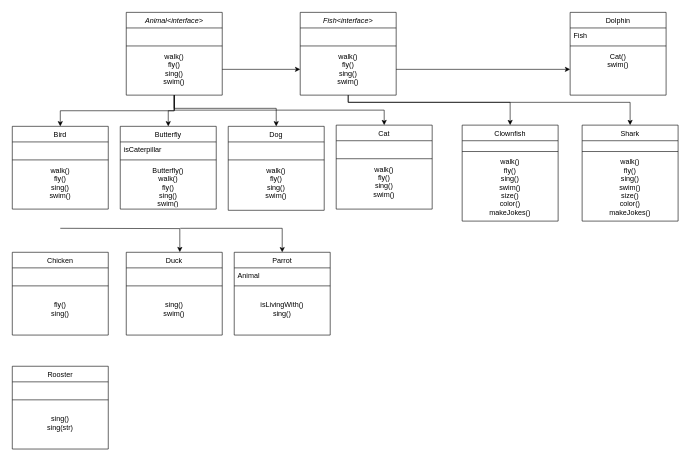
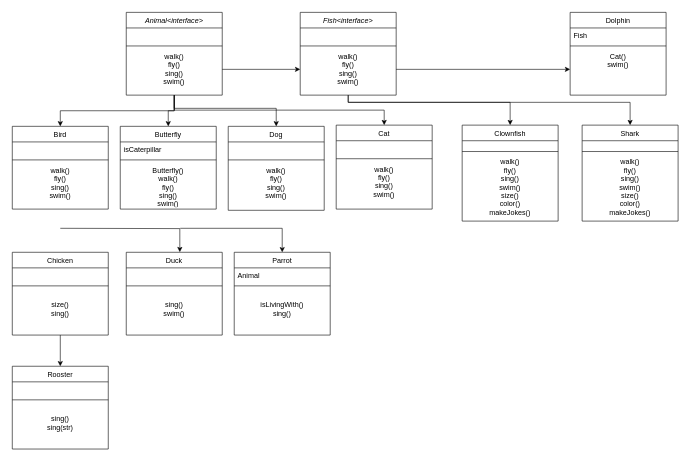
  <mxCell id="0" />
  <mxCell id="1" parent="0" />
  <mxCell id="2" style="edgeStyle=orthogonalEdgeStyle;rounded=0;orthogonalLoop=1;jettySize=auto;html=1;exitX=0.5;exitY=1;exitDx=0;exitDy=0;entryX=0.5;entryY=0;entryDx=0;entryDy=0;" edge="1" parent="1" source="6" target="10"><mxGeometry relative="1" as="geometry" /></mxCell>
  <mxCell id="3" style="edgeStyle=orthogonalEdgeStyle;rounded=0;orthogonalLoop=1;jettySize=auto;html=1;exitX=0.5;exitY=1;exitDx=0;exitDy=0;entryX=0.5;entryY=0;entryDx=0;entryDy=0;" edge="1" parent="1" source="6" target="53"><mxGeometry relative="1" as="geometry" /></mxCell>
  <mxCell id="4" style="edgeStyle=orthogonalEdgeStyle;rounded=0;orthogonalLoop=1;jettySize=auto;html=1;" edge="1" parent="1" source="6" target="57"><mxGeometry relative="1" as="geometry"><Array as="points"><mxPoint x="290" y="180" /><mxPoint x="460" y="180" /></Array></mxGeometry></mxCell>
  <mxCell id="5" style="edgeStyle=orthogonalEdgeStyle;rounded=0;orthogonalLoop=1;jettySize=auto;html=1;exitX=0.5;exitY=1;exitDx=0;exitDy=0;entryX=0.5;entryY=0;entryDx=0;entryDy=0;" edge="1" parent="1" source="6" target="61"><mxGeometry relative="1" as="geometry" /></mxCell>
  <mxCell id="6" value="Animal&lt;interface&gt;" style="swimlane;fontStyle=2;align=center;verticalAlign=top;childLayout=stackLayout;horizontal=1;startSize=26;horizontalStack=0;resizeParent=1;resizeLast=0;collapsible=1;marginBottom=0;rounded=0;shadow=0;strokeWidth=1;" parent="1" vertex="1"><mxGeometry x="210" y="20" width="160" height="138" as="geometry"><mxRectangle x="230" y="140" width="160" height="26" as="alternateBounds" /></mxGeometry></mxCell>
  <mxCell id="7" value="  " style="text;align=left;verticalAlign=top;spacingLeft=4;spacingRight=4;overflow=hidden;rotatable=0;points=[[0,0.5],[1,0.5]];portConstraint=eastwest;rounded=0;shadow=0;html=0;" parent="6" vertex="1"><mxGeometry y="26" width="160" height="26" as="geometry" /></mxCell>
  <mxCell id="8" value="" style="line;html=1;strokeWidth=1;align=left;verticalAlign=middle;spacingTop=-1;spacingLeft=3;spacingRight=3;rotatable=0;labelPosition=right;points=[];portConstraint=eastwest;" parent="6" vertex="1"><mxGeometry y="52" width="160" height="8" as="geometry" /></mxCell>
  <mxCell id="9" value="walk()&#10;fly()&#10;sing()&#10;swim()" style="text;align=center;verticalAlign=top;spacingLeft=4;spacingRight=4;overflow=hidden;rotatable=0;points=[[0,0.5],[1,0.5]];portConstraint=eastwest;" parent="6" vertex="1"><mxGeometry y="60" width="160" height="70" as="geometry" /></mxCell>
  <mxCell id="10" value="Bird" style="swimlane;fontStyle=0;align=center;verticalAlign=top;childLayout=stackLayout;horizontal=1;startSize=26;horizontalStack=0;resizeParent=1;resizeLast=0;collapsible=1;marginBottom=0;rounded=0;shadow=0;strokeWidth=1;" parent="1" vertex="1"><mxGeometry x="20" y="210" width="160" height="138" as="geometry"><mxRectangle x="130" y="380" width="160" height="26" as="alternateBounds" /></mxGeometry></mxCell>
  <mxCell id="11" value=" " style="text;align=left;verticalAlign=top;spacingLeft=4;spacingRight=4;overflow=hidden;rotatable=0;points=[[0,0.5],[1,0.5]];portConstraint=eastwest;" parent="10" vertex="1"><mxGeometry y="26" width="160" height="26" as="geometry" /></mxCell>
  <mxCell id="12" value="" style="line;html=1;strokeWidth=1;align=left;verticalAlign=middle;spacingTop=-1;spacingLeft=3;spacingRight=3;rotatable=0;labelPosition=right;points=[];portConstraint=eastwest;" parent="10" vertex="1"><mxGeometry y="52" width="160" height="8" as="geometry" /></mxCell>
  <mxCell id="13" value="walk()&#10;fly()&#10;sing()&#10;swim()" style="text;align=center;verticalAlign=top;spacingLeft=4;spacingRight=4;overflow=hidden;rotatable=0;points=[[0,0.5],[1,0.5]];portConstraint=eastwest;" vertex="1" parent="10"><mxGeometry y="60" width="160" height="70" as="geometry" /></mxCell>
  <mxCell id="14" value="Duck" style="swimlane;fontStyle=0;align=center;verticalAlign=top;childLayout=stackLayout;horizontal=1;startSize=26;horizontalStack=0;resizeParent=1;resizeLast=0;collapsible=1;marginBottom=0;rounded=0;shadow=0;strokeWidth=1;" vertex="1" parent="1"><mxGeometry x="210" y="420" width="160" height="138" as="geometry"><mxRectangle x="130" y="380" width="160" height="26" as="alternateBounds" /></mxGeometry></mxCell>
  <mxCell id="15" value=" " style="text;align=left;verticalAlign=top;spacingLeft=4;spacingRight=4;overflow=hidden;rotatable=0;points=[[0,0.5],[1,0.5]];portConstraint=eastwest;" vertex="1" parent="14"><mxGeometry y="26" width="160" height="26" as="geometry" /></mxCell>
  <mxCell id="16" value="" style="line;html=1;strokeWidth=1;align=left;verticalAlign=middle;spacingTop=-1;spacingLeft=3;spacingRight=3;rotatable=0;labelPosition=right;points=[];portConstraint=eastwest;" vertex="1" parent="14"><mxGeometry y="52" width="160" height="8" as="geometry" /></mxCell>
  <mxCell id="17" value="&#10;sing()&#10;swim()" style="text;align=center;verticalAlign=top;spacingLeft=4;spacingRight=4;overflow=hidden;rotatable=0;points=[[0,0.5],[1,0.5]];portConstraint=eastwest;" vertex="1" parent="14"><mxGeometry y="60" width="160" height="70" as="geometry" /></mxCell>
+ <mxCell id="18" style="edgeStyle=orthogonalEdgeStyle;rounded=0;orthogonalLoop=1;jettySize=auto;html=1;" edge="1" parent="1" source="19" target="23"><mxGeometry relative="1" as="geometry" /></mxCell>
  <mxCell id="19" value="Chicken" style="swimlane;fontStyle=0;align=center;verticalAlign=top;childLayout=stackLayout;horizontal=1;startSize=26;horizontalStack=0;resizeParent=1;resizeLast=0;collapsible=1;marginBottom=0;rounded=0;shadow=0;strokeWidth=1;" vertex="1" parent="1"><mxGeometry x="20" y="420" width="160" height="138" as="geometry"><mxRectangle x="130" y="380" width="160" height="26" as="alternateBounds" /></mxGeometry></mxCell>
  <mxCell id="20" value=" " style="text;align=left;verticalAlign=top;spacingLeft=4;spacingRight=4;overflow=hidden;rotatable=0;points=[[0,0.5],[1,0.5]];portConstraint=eastwest;" vertex="1" parent="19"><mxGeometry y="26" width="160" height="26" as="geometry" /></mxCell>
  <mxCell id="21" value="" style="line;html=1;strokeWidth=1;align=left;verticalAlign=middle;spacingTop=-1;spacingLeft=3;spacingRight=3;rotatable=0;labelPosition=right;points=[];portConstraint=eastwest;" vertex="1" parent="19"><mxGeometry y="52" width="160" height="8" as="geometry" /></mxCell>
- <mxCell id="22" value="&#10;fly()&#10;sing()&#10;" style="text;align=center;verticalAlign=top;spacingLeft=4;spacingRight=4;overflow=hidden;rotatable=0;points=[[0,0.5],[1,0.5]];portConstraint=eastwest;" vertex="1" parent="19"><mxGeometry y="60" width="160" height="70" as="geometry" /></mxCell>
+ <mxCell id="22" value="&#10;size()&#10;sing()&#10;" style="text;align=center;verticalAlign=top;spacingLeft=4;spacingRight=4;overflow=hidden;rotatable=0;points=[[0,0.5],[1,0.5]];portConstraint=eastwest;" vertex="1" parent="19"><mxGeometry y="60" width="160" height="70" as="geometry" /></mxCell>
  <mxCell id="23" value="Rooster" style="swimlane;fontStyle=0;align=center;verticalAlign=top;childLayout=stackLayout;horizontal=1;startSize=26;horizontalStack=0;resizeParent=1;resizeLast=0;collapsible=1;marginBottom=0;rounded=0;shadow=0;strokeWidth=1;" vertex="1" parent="1"><mxGeometry x="20" y="610" width="160" height="138" as="geometry"><mxRectangle x="130" y="380" width="160" height="26" as="alternateBounds" /></mxGeometry></mxCell>
  <mxCell id="24" value=" " style="text;align=left;verticalAlign=top;spacingLeft=4;spacingRight=4;overflow=hidden;rotatable=0;points=[[0,0.5],[1,0.5]];portConstraint=eastwest;" vertex="1" parent="23"><mxGeometry y="26" width="160" height="26" as="geometry" /></mxCell>
  <mxCell id="25" value="" style="line;html=1;strokeWidth=1;align=left;verticalAlign=middle;spacingTop=-1;spacingLeft=3;spacingRight=3;rotatable=0;labelPosition=right;points=[];portConstraint=eastwest;" vertex="1" parent="23"><mxGeometry y="52" width="160" height="8" as="geometry" /></mxCell>
  <mxCell id="26" value="&#10;sing()&#10;sing(str)" style="text;align=center;verticalAlign=top;spacingLeft=4;spacingRight=4;overflow=hidden;rotatable=0;points=[[0,0.5],[1,0.5]];portConstraint=eastwest;" vertex="1" parent="23"><mxGeometry y="60" width="160" height="70" as="geometry" /></mxCell>
  <mxCell id="27" style="edgeStyle=orthogonalEdgeStyle;rounded=0;orthogonalLoop=1;jettySize=auto;html=1;entryX=0.558;entryY=-0.002;entryDx=0;entryDy=0;entryPerimeter=0;" edge="1" parent="1" target="14"><mxGeometry relative="1" as="geometry"><mxPoint x="100" y="380" as="sourcePoint" /></mxGeometry></mxCell>
  <mxCell id="28" style="edgeStyle=orthogonalEdgeStyle;rounded=0;orthogonalLoop=1;jettySize=auto;html=1;" edge="1" parent="1" target="29"><mxGeometry relative="1" as="geometry"><mxPoint x="300" y="380" as="sourcePoint" /><Array as="points"><mxPoint x="470" y="380" /></Array></mxGeometry></mxCell>
  <mxCell id="29" value="Parrot" style="swimlane;fontStyle=0;align=center;verticalAlign=top;childLayout=stackLayout;horizontal=1;startSize=26;horizontalStack=0;resizeParent=1;resizeLast=0;collapsible=1;marginBottom=0;rounded=0;shadow=0;strokeWidth=1;" vertex="1" parent="1"><mxGeometry x="390" y="420" width="160" height="138" as="geometry"><mxRectangle x="130" y="380" width="160" height="26" as="alternateBounds" /></mxGeometry></mxCell>
  <mxCell id="30" value="Animal" style="text;align=left;verticalAlign=top;spacingLeft=4;spacingRight=4;overflow=hidden;rotatable=0;points=[[0,0.5],[1,0.5]];portConstraint=eastwest;" vertex="1" parent="29"><mxGeometry y="26" width="160" height="26" as="geometry" /></mxCell>
  <mxCell id="31" value="" style="line;html=1;strokeWidth=1;align=left;verticalAlign=middle;spacingTop=-1;spacingLeft=3;spacingRight=3;rotatable=0;labelPosition=right;points=[];portConstraint=eastwest;" vertex="1" parent="29"><mxGeometry y="52" width="160" height="8" as="geometry" /></mxCell>
  <mxCell id="32" value="&#10;isLivingWith()&#10;sing()" style="text;align=center;verticalAlign=top;spacingLeft=4;spacingRight=4;overflow=hidden;rotatable=0;points=[[0,0.5],[1,0.5]];portConstraint=eastwest;" vertex="1" parent="29"><mxGeometry y="60" width="160" height="70" as="geometry" /></mxCell>
  <mxCell id="33" style="edgeStyle=orthogonalEdgeStyle;rounded=0;orthogonalLoop=1;jettySize=auto;html=1;entryX=0.5;entryY=0;entryDx=0;entryDy=0;exitX=0.5;exitY=1;exitDx=0;exitDy=0;" edge="1" parent="1" source="35" target="40"><mxGeometry relative="1" as="geometry"><Array as="points"><mxPoint x="580" y="170" /><mxPoint x="1050" y="170" /></Array></mxGeometry></mxCell>
  <mxCell id="34" style="edgeStyle=orthogonalEdgeStyle;rounded=0;orthogonalLoop=1;jettySize=auto;html=1;exitX=0.5;exitY=1;exitDx=0;exitDy=0;" edge="1" parent="1" source="35" target="44"><mxGeometry relative="1" as="geometry"><Array as="points"><mxPoint x="580" y="170" /><mxPoint x="850" y="170" /></Array></mxGeometry></mxCell>
  <mxCell id="35" value="Fish&lt;interface&gt;" style="swimlane;fontStyle=2;align=center;verticalAlign=top;childLayout=stackLayout;horizontal=1;startSize=26;horizontalStack=0;resizeParent=1;resizeLast=0;collapsible=1;marginBottom=0;rounded=0;shadow=0;strokeWidth=1;" vertex="1" parent="1"><mxGeometry x="500" y="20" width="160" height="138" as="geometry"><mxRectangle x="230" y="140" width="160" height="26" as="alternateBounds" /></mxGeometry></mxCell>
  <mxCell id="36" value="  " style="text;align=left;verticalAlign=top;spacingLeft=4;spacingRight=4;overflow=hidden;rotatable=0;points=[[0,0.5],[1,0.5]];portConstraint=eastwest;rounded=0;shadow=0;html=0;" vertex="1" parent="35"><mxGeometry y="26" width="160" height="26" as="geometry" /></mxCell>
  <mxCell id="37" value="" style="line;html=1;strokeWidth=1;align=left;verticalAlign=middle;spacingTop=-1;spacingLeft=3;spacingRight=3;rotatable=0;labelPosition=right;points=[];portConstraint=eastwest;" vertex="1" parent="35"><mxGeometry y="52" width="160" height="8" as="geometry" /></mxCell>
  <mxCell id="38" value="walk()&#10;fly()&#10;sing()&#10;swim()" style="text;align=center;verticalAlign=top;spacingLeft=4;spacingRight=4;overflow=hidden;rotatable=0;points=[[0,0.5],[1,0.5]];portConstraint=eastwest;" vertex="1" parent="35"><mxGeometry y="60" width="160" height="70" as="geometry" /></mxCell>
  <mxCell id="39" style="edgeStyle=orthogonalEdgeStyle;rounded=0;orthogonalLoop=1;jettySize=auto;html=1;entryX=0;entryY=0.5;entryDx=0;entryDy=0;" edge="1" parent="1" source="9" target="38"><mxGeometry relative="1" as="geometry" /></mxCell>
  <mxCell id="40" value="Shark" style="swimlane;fontStyle=0;align=center;verticalAlign=top;childLayout=stackLayout;horizontal=1;startSize=26;horizontalStack=0;resizeParent=1;resizeLast=0;collapsible=1;marginBottom=0;rounded=0;shadow=0;strokeWidth=1;" vertex="1" parent="1"><mxGeometry x="970" y="208" width="160" height="160" as="geometry"><mxRectangle x="130" y="380" width="160" height="26" as="alternateBounds" /></mxGeometry></mxCell>
  <mxCell id="41" value=" " style="text;align=left;verticalAlign=top;spacingLeft=4;spacingRight=4;overflow=hidden;rotatable=0;points=[[0,0.5],[1,0.5]];portConstraint=eastwest;" vertex="1" parent="40"><mxGeometry y="26" width="160" height="14" as="geometry" /></mxCell>
  <mxCell id="42" value="" style="line;html=1;strokeWidth=1;align=left;verticalAlign=middle;spacingTop=-1;spacingLeft=3;spacingRight=3;rotatable=0;labelPosition=right;points=[];portConstraint=eastwest;" vertex="1" parent="40"><mxGeometry y="40" width="160" height="8" as="geometry" /></mxCell>
  <mxCell id="43" value="walk()&#10;fly()&#10;sing()&#10;swim()&#10;size()&#10;color()&#10;makeJokes()&#10;eat()" style="text;align=center;verticalAlign=top;spacingLeft=4;spacingRight=4;overflow=hidden;rotatable=0;points=[[0,0.5],[1,0.5]];portConstraint=eastwest;" vertex="1" parent="40"><mxGeometry y="48" width="160" height="100" as="geometry" /></mxCell>
  <mxCell id="44" value="Clownfish" style="swimlane;fontStyle=0;align=center;verticalAlign=top;childLayout=stackLayout;horizontal=1;startSize=26;horizontalStack=0;resizeParent=1;resizeLast=0;collapsible=1;marginBottom=0;rounded=0;shadow=0;strokeWidth=1;" vertex="1" parent="1"><mxGeometry x="770" y="208" width="160" height="160" as="geometry"><mxRectangle x="130" y="380" width="160" height="26" as="alternateBounds" /></mxGeometry></mxCell>
  <mxCell id="45" value=" " style="text;align=left;verticalAlign=top;spacingLeft=4;spacingRight=4;overflow=hidden;rotatable=0;points=[[0,0.5],[1,0.5]];portConstraint=eastwest;" vertex="1" parent="44"><mxGeometry y="26" width="160" height="14" as="geometry" /></mxCell>
  <mxCell id="46" value="" style="line;html=1;strokeWidth=1;align=left;verticalAlign=middle;spacingTop=-1;spacingLeft=3;spacingRight=3;rotatable=0;labelPosition=right;points=[];portConstraint=eastwest;" vertex="1" parent="44"><mxGeometry y="40" width="160" height="8" as="geometry" /></mxCell>
  <mxCell id="47" value="walk()&#10;fly()&#10;sing()&#10;swim()&#10;size()&#10;color()&#10;makeJokes()&#10;eat()" style="text;align=center;verticalAlign=top;spacingLeft=4;spacingRight=4;overflow=hidden;rotatable=0;points=[[0,0.5],[1,0.5]];portConstraint=eastwest;" vertex="1" parent="44"><mxGeometry y="48" width="160" height="100" as="geometry" /></mxCell>
  <mxCell id="48" value="Dolphin" style="swimlane;fontStyle=0;align=center;verticalAlign=top;childLayout=stackLayout;horizontal=1;startSize=26;horizontalStack=0;resizeParent=1;resizeLast=0;collapsible=1;marginBottom=0;rounded=0;shadow=0;strokeWidth=1;" vertex="1" parent="1"><mxGeometry x="950" y="20" width="160" height="138" as="geometry"><mxRectangle x="130" y="380" width="160" height="26" as="alternateBounds" /></mxGeometry></mxCell>
  <mxCell id="49" value="Fish" style="text;align=left;verticalAlign=top;spacingLeft=4;spacingRight=4;overflow=hidden;rotatable=0;points=[[0,0.5],[1,0.5]];portConstraint=eastwest;" vertex="1" parent="48"><mxGeometry y="26" width="160" height="26" as="geometry" /></mxCell>
  <mxCell id="50" value="" style="line;html=1;strokeWidth=1;align=left;verticalAlign=middle;spacingTop=-1;spacingLeft=3;spacingRight=3;rotatable=0;labelPosition=right;points=[];portConstraint=eastwest;" vertex="1" parent="48"><mxGeometry y="52" width="160" height="8" as="geometry" /></mxCell>
  <mxCell id="51" value="Cat()&#10;swim()" style="text;align=center;verticalAlign=top;spacingLeft=4;spacingRight=4;overflow=hidden;rotatable=0;points=[[0,0.5],[1,0.5]];portConstraint=eastwest;" vertex="1" parent="48"><mxGeometry y="60" width="160" height="70" as="geometry" /></mxCell>
  <mxCell id="52" style="edgeStyle=orthogonalEdgeStyle;rounded=0;orthogonalLoop=1;jettySize=auto;html=1;entryX=0;entryY=0.5;entryDx=0;entryDy=0;" edge="1" parent="1" source="38" target="51"><mxGeometry relative="1" as="geometry" /></mxCell>
  <mxCell id="53" value="Butterfly" style="swimlane;fontStyle=0;align=center;verticalAlign=top;childLayout=stackLayout;horizontal=1;startSize=26;horizontalStack=0;resizeParent=1;resizeLast=0;collapsible=1;marginBottom=0;rounded=0;shadow=0;strokeWidth=1;" vertex="1" parent="1"><mxGeometry x="200" y="210" width="160" height="138" as="geometry"><mxRectangle x="130" y="380" width="160" height="26" as="alternateBounds" /></mxGeometry></mxCell>
  <mxCell id="54" value="isCaterpillar" style="text;align=left;verticalAlign=top;spacingLeft=4;spacingRight=4;overflow=hidden;rotatable=0;points=[[0,0.5],[1,0.5]];portConstraint=eastwest;" vertex="1" parent="53"><mxGeometry y="26" width="160" height="26" as="geometry" /></mxCell>
  <mxCell id="55" value="" style="line;html=1;strokeWidth=1;align=left;verticalAlign=middle;spacingTop=-1;spacingLeft=3;spacingRight=3;rotatable=0;labelPosition=right;points=[];portConstraint=eastwest;" vertex="1" parent="53"><mxGeometry y="52" width="160" height="8" as="geometry" /></mxCell>
  <mxCell id="56" value="Butterfly()&#10;walk()&#10;fly()&#10;sing()&#10;swim()" style="text;align=center;verticalAlign=top;spacingLeft=4;spacingRight=4;overflow=hidden;rotatable=0;points=[[0,0.5],[1,0.5]];portConstraint=eastwest;" vertex="1" parent="53"><mxGeometry y="60" width="160" height="70" as="geometry" /></mxCell>
  <mxCell id="57" value="Dog" style="swimlane;fontStyle=0;align=center;verticalAlign=top;childLayout=stackLayout;horizontal=1;startSize=26;horizontalStack=0;resizeParent=1;resizeLast=0;collapsible=1;marginBottom=0;rounded=0;shadow=0;strokeWidth=1;" vertex="1" parent="1"><mxGeometry x="380" y="210" width="160" height="140" as="geometry"><mxRectangle x="130" y="380" width="160" height="26" as="alternateBounds" /></mxGeometry></mxCell>
  <mxCell id="58" value=" " style="text;align=left;verticalAlign=top;spacingLeft=4;spacingRight=4;overflow=hidden;rotatable=0;points=[[0,0.5],[1,0.5]];portConstraint=eastwest;" vertex="1" parent="57"><mxGeometry y="26" width="160" height="26" as="geometry" /></mxCell>
  <mxCell id="59" value="" style="line;html=1;strokeWidth=1;align=left;verticalAlign=middle;spacingTop=-1;spacingLeft=3;spacingRight=3;rotatable=0;labelPosition=right;points=[];portConstraint=eastwest;" vertex="1" parent="57"><mxGeometry y="52" width="160" height="8" as="geometry" /></mxCell>
  <mxCell id="60" value="walk()&#10;fly()&#10;sing()&#10;swim()" style="text;align=center;verticalAlign=top;spacingLeft=4;spacingRight=4;overflow=hidden;rotatable=0;points=[[0,0.5],[1,0.5]];portConstraint=eastwest;" vertex="1" parent="57"><mxGeometry y="60" width="160" height="70" as="geometry" /></mxCell>
  <mxCell id="61" value="Cat" style="swimlane;fontStyle=0;align=center;verticalAlign=top;childLayout=stackLayout;horizontal=1;startSize=26;horizontalStack=0;resizeParent=1;resizeLast=0;collapsible=1;marginBottom=0;rounded=0;shadow=0;strokeWidth=1;" vertex="1" parent="1"><mxGeometry x="560" y="208" width="160" height="140" as="geometry"><mxRectangle x="130" y="380" width="160" height="26" as="alternateBounds" /></mxGeometry></mxCell>
  <mxCell id="62" value=" " style="text;align=left;verticalAlign=top;spacingLeft=4;spacingRight=4;overflow=hidden;rotatable=0;points=[[0,0.5],[1,0.5]];portConstraint=eastwest;" vertex="1" parent="61"><mxGeometry y="26" width="160" height="26" as="geometry" /></mxCell>
  <mxCell id="63" value="" style="line;html=1;strokeWidth=1;align=left;verticalAlign=middle;spacingTop=-1;spacingLeft=3;spacingRight=3;rotatable=0;labelPosition=right;points=[];portConstraint=eastwest;" vertex="1" parent="61"><mxGeometry y="52" width="160" height="8" as="geometry" /></mxCell>
  <mxCell id="64" value="walk()&#10;fly()&#10;sing()&#10;swim()" style="text;align=center;verticalAlign=top;spacingLeft=4;spacingRight=4;overflow=hidden;rotatable=0;points=[[0,0.5],[1,0.5]];portConstraint=eastwest;" vertex="1" parent="61"><mxGeometry y="60" width="160" height="70" as="geometry" /></mxCell>
